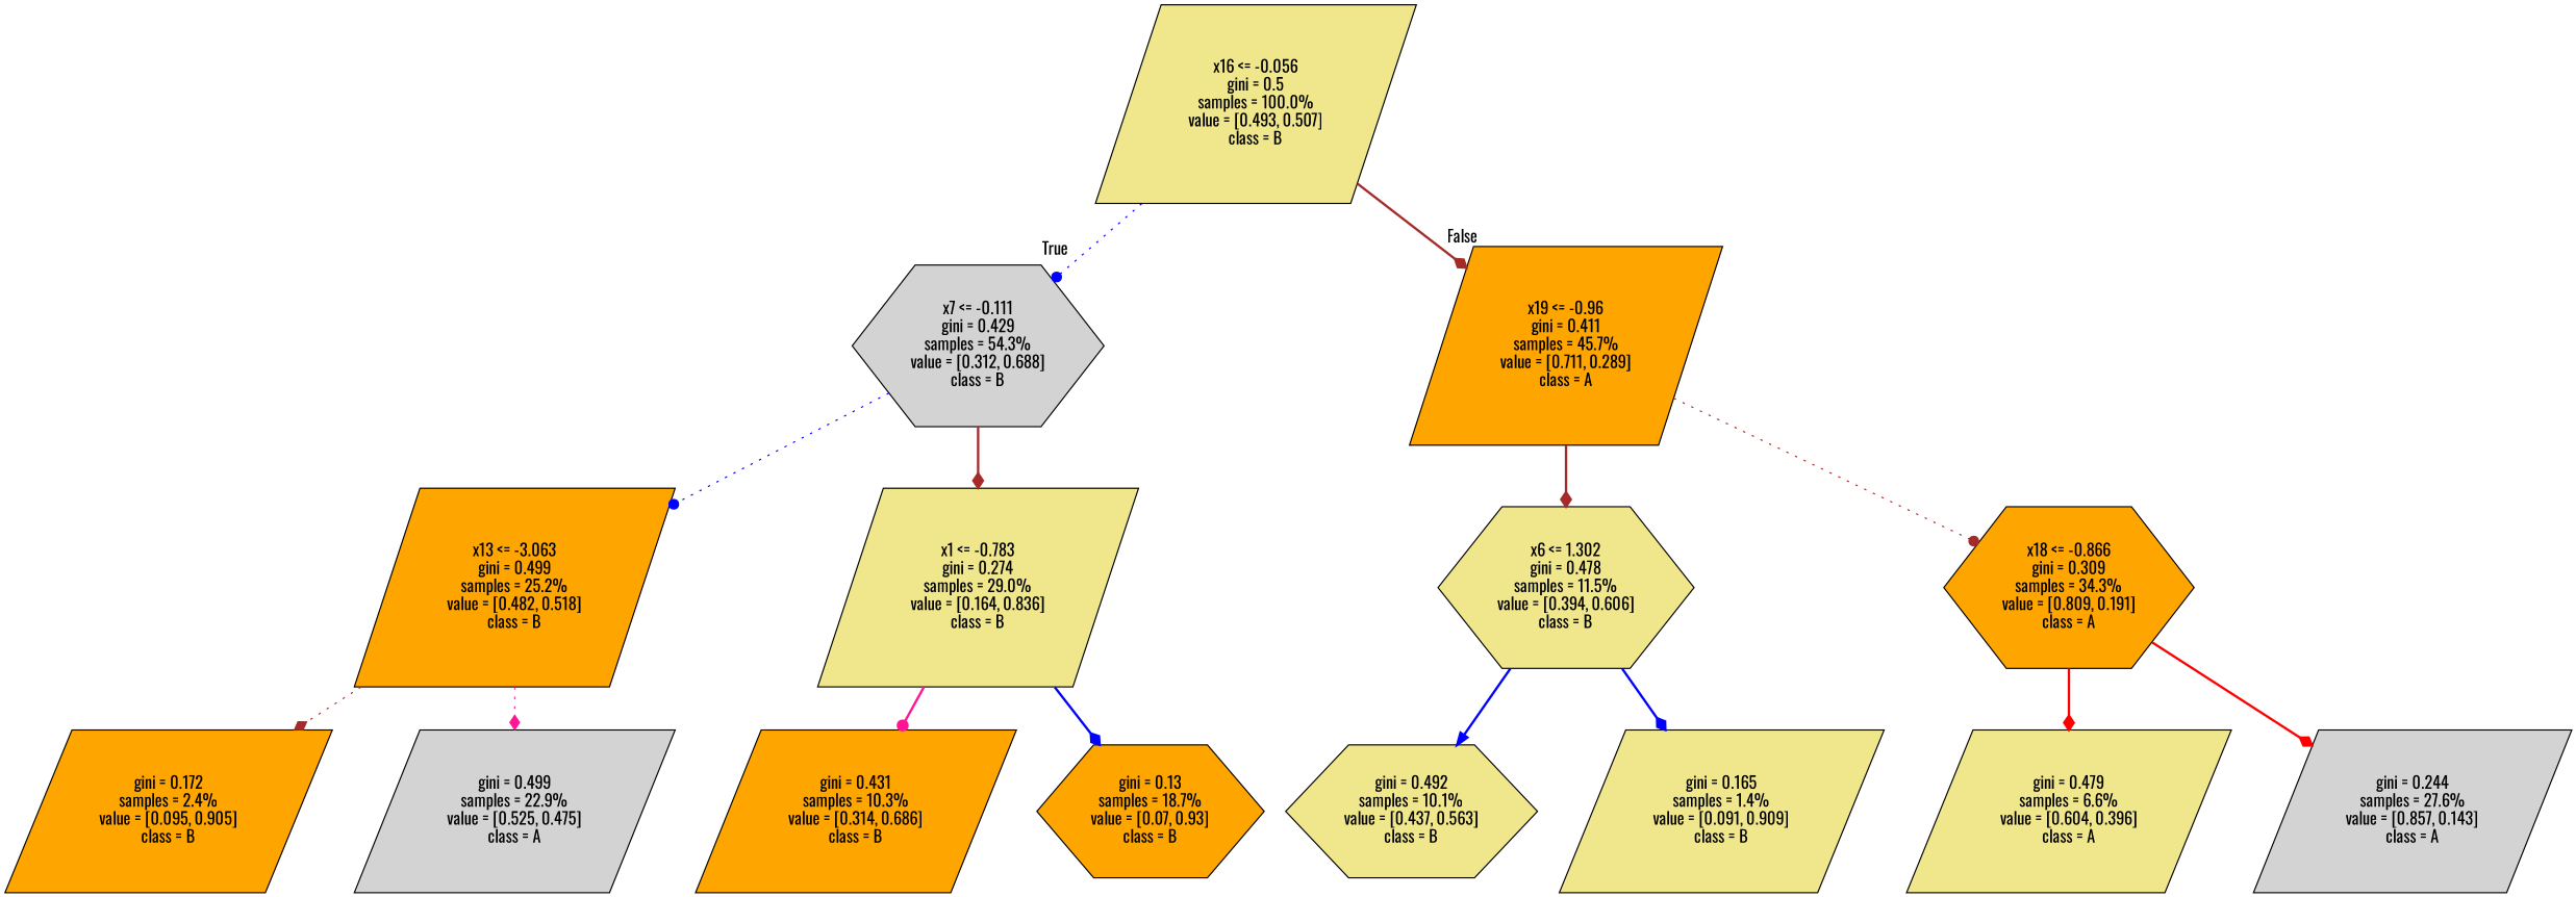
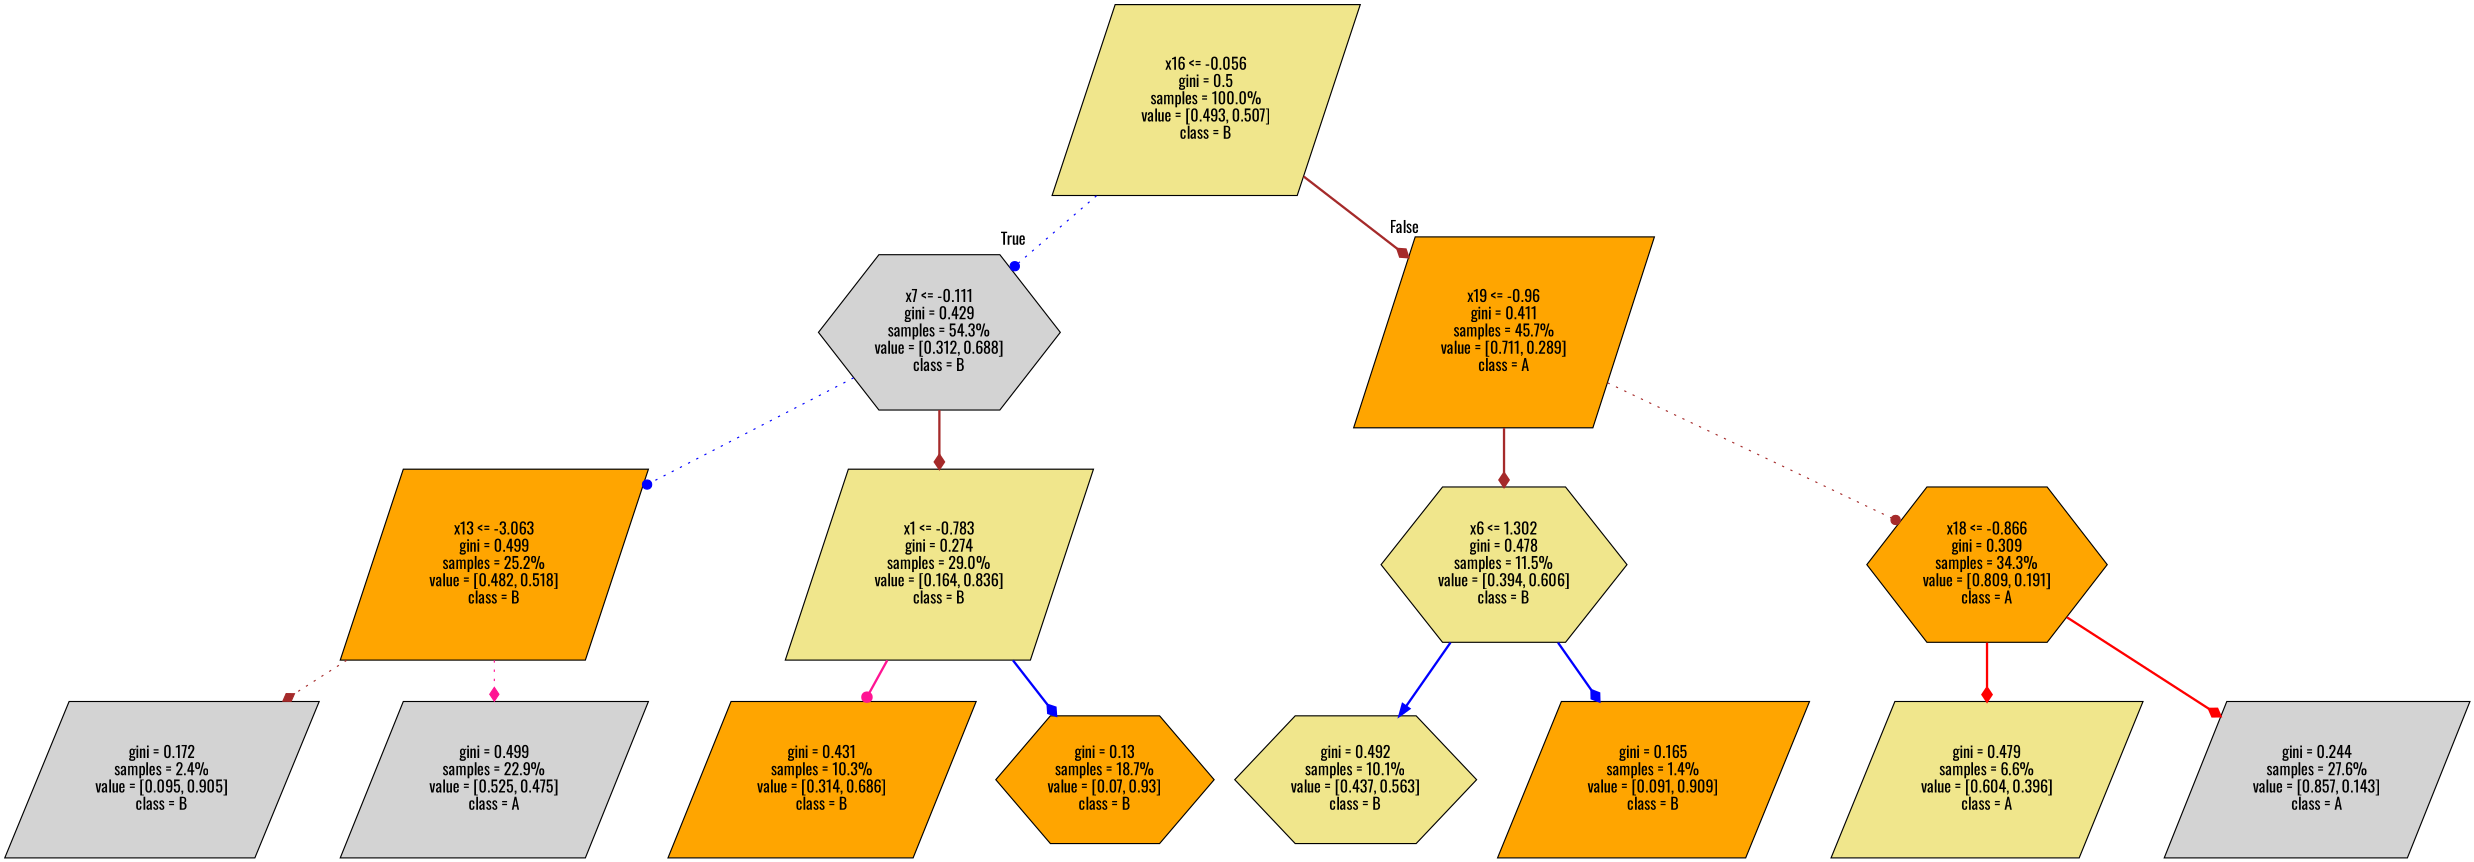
  digraph {
    fontname=Oswald
    node [color=black fillcolor=khaki fontname=Oswald shape=parallelogram style=filled]
    edge [arrowhead=diamond color=blue fontname=Oswald style=bold]
    n1 [label="x16 <= -0.056\ngini = 0.5\nsamples = 100.0%\nvalue = [0.493, 0.507]\nclass = B"]
    n2 [fillcolor=lightgrey label="x7 <= -0.111\ngini = 0.429\nsamples = 54.3%\nvalue = [0.312, 0.688]\nclass = B" shape=hexagon]
    n3 [fillcolor=orange label="x19 <= -0.96\ngini = 0.411\nsamples = 45.7%\nvalue = [0.711, 0.289]\nclass = A"]
    n4 [fillcolor=orange label="x13 <= -3.063\ngini = 0.499\nsamples = 25.2%\nvalue = [0.482, 0.518]\nclass = B"]
    n5 [label="x1 <= -0.783\ngini = 0.274\nsamples = 29.0%\nvalue = [0.164, 0.836]\nclass = B"]
    n6 [label="x6 <= 1.302\ngini = 0.478\nsamples = 11.5%\nvalue = [0.394, 0.606]\nclass = B" shape=hexagon]
    n7 [fillcolor=orange label="x18 <= -0.866\ngini = 0.309\nsamples = 34.3%\nvalue = [0.809, 0.191]\nclass = A" shape=hexagon]
-   n8 [fillcolor=orange label="gini = 0.172\nsamples = 2.4%\nvalue = [0.095, 0.905]\nclass = B"]
+   n8 [fillcolor=lightgrey label="gini = 0.172\nsamples = 2.4%\nvalue = [0.095, 0.905]\nclass = B"]
    n9 [fillcolor=lightgrey label="gini = 0.499\nsamples = 22.9%\nvalue = [0.525, 0.475]\nclass = A"]
    n10 [fillcolor=orange label="gini = 0.431\nsamples = 10.3%\nvalue = [0.314, 0.686]\nclass = B"]
    n11 [fillcolor=orange label="gini = 0.13\nsamples = 18.7%\nvalue = [0.07, 0.93]\nclass = B" shape=hexagon]
    n12 [label="gini = 0.492\nsamples = 10.1%\nvalue = [0.437, 0.563]\nclass = B" shape=hexagon]
-   n13 [label="gini = 0.165\nsamples = 1.4%\nvalue = [0.091, 0.909]\nclass = B"]
+   n13 [fillcolor=orange label="gini = 0.165\nsamples = 1.4%\nvalue = [0.091, 0.909]\nclass = B"]
    n14 [label="gini = 0.479\nsamples = 6.6%\nvalue = [0.604, 0.396]\nclass = A"]
    n15 [fillcolor=lightgrey label="gini = 0.244\nsamples = 27.6%\nvalue = [0.857, 0.143]\nclass = A"]
    n1 -> n2 [arrowhead=dot headlabel=True labelangle=45 labeldistance=2.5 style=dotted]
    n1 -> n3 [color=brown headlabel=False labelangle=-45 labeldistance=2.5]
    n2 -> n4 [arrowhead=dot style=dotted]
    n2 -> n5 [color=brown]
    n3 -> n6 [color=brown]
    n3 -> n7 [arrowhead=dot color=brown style=dotted]
    n4 -> n8 [color=brown style=dotted]
    n4 -> n9 [color=deeppink style=dotted]
    n5 -> n10 [arrowhead=dot color=deeppink]
    n5 -> n11
    n6 -> n12 [arrowhead=normal]
    n6 -> n13
    n7 -> n14 [color=red]
    n7 -> n15 [color=red]
  }
